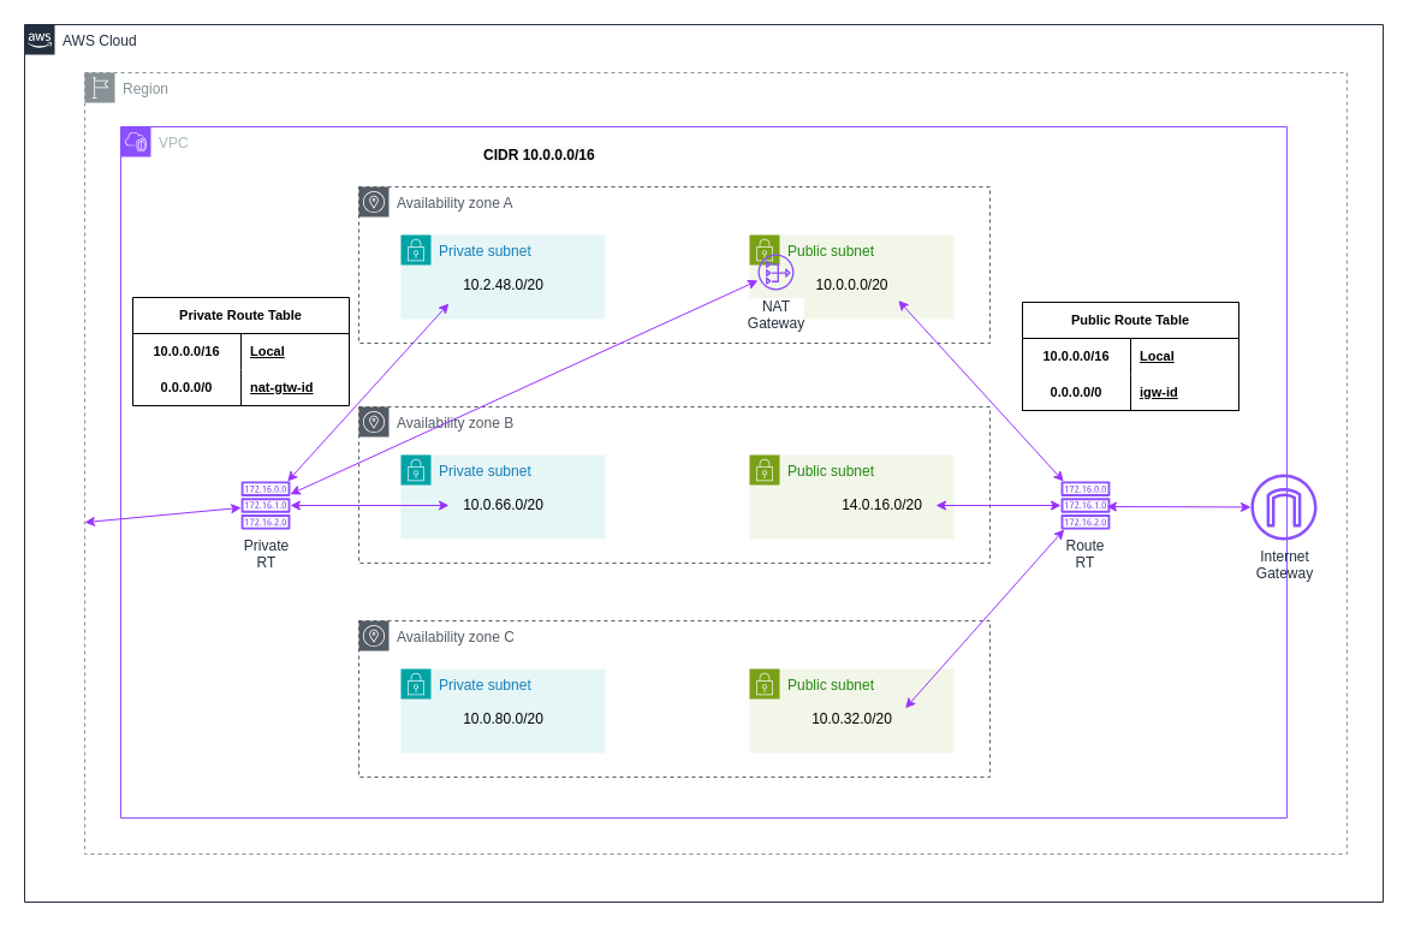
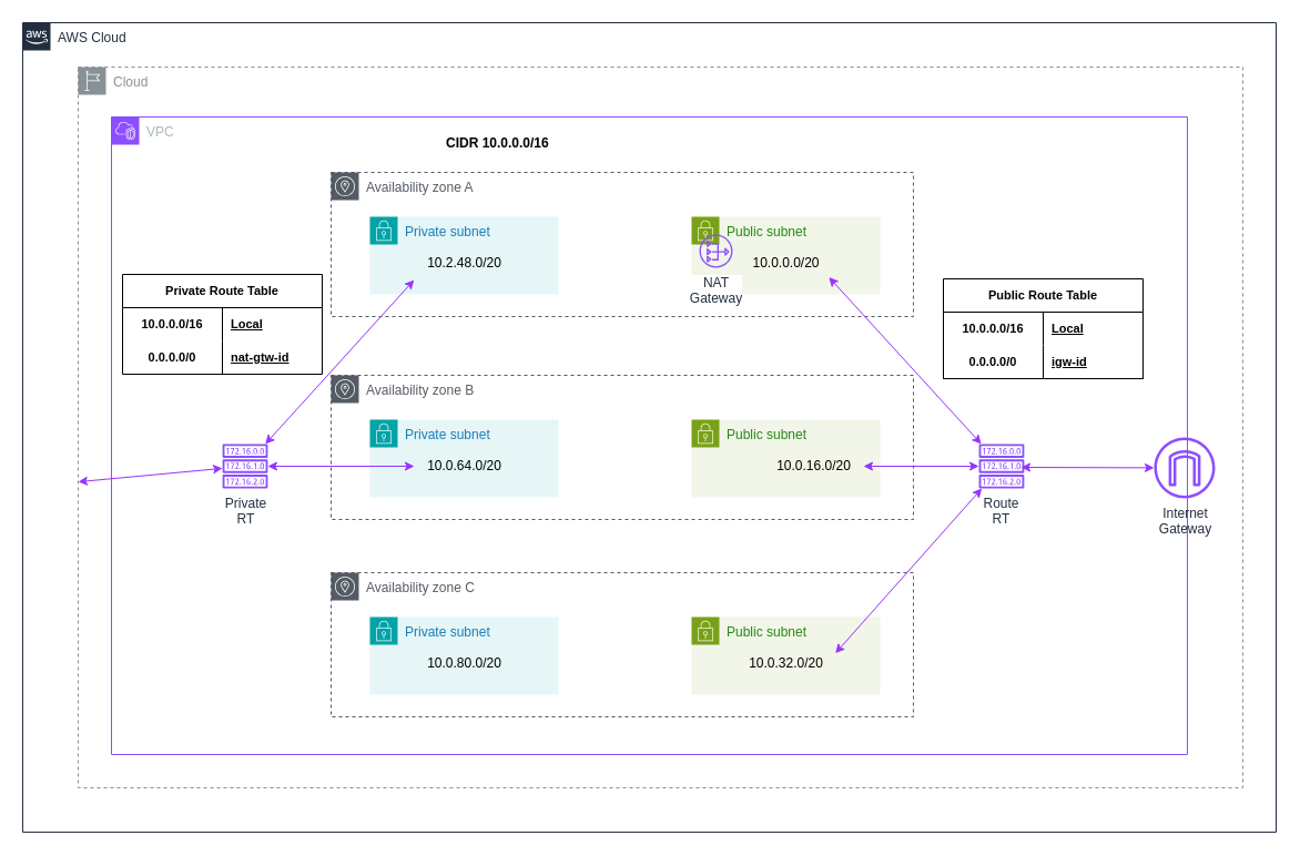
  <mxCell id="0" />
  <mxCell id="1" parent="0" />
  <mxCell id="2" value="AWS Cloud" style="points=[[0,0],[0.25,0],[0.5,0],[0.75,0],[1,0],[1,0.25],[1,0.5],[1,0.75],[1,1],[0.75,1],[0.5,1],[0.25,1],[0,1],[0,0.75],[0,0.5],[0,0.25]];outlineConnect=0;gradientColor=none;html=1;whiteSpace=wrap;fontSize=12;fontStyle=0;shape=mxgraph.aws4.group;grIcon=mxgraph.aws4.group_aws_cloud_alt;strokeColor=#232F3E;fillColor=none;verticalAlign=top;align=left;spacingLeft=30;fontColor=#232F3E;dashed=0;labelBackgroundColor=#ffffff;container=1;pointerEvents=0;collapsible=0;recursiveResize=0;" parent="1" vertex="1"><mxGeometry x="20" y="20" width="1130" height="730" as="geometry" /></mxCell>
- <mxCell id="3" value="Region" style="sketch=0;outlineConnect=0;gradientColor=none;html=1;whiteSpace=wrap;fontSize=12;fontStyle=0;shape=mxgraph.aws4.group;grIcon=mxgraph.aws4.group_region;strokeColor=#879196;fillColor=none;verticalAlign=top;align=left;spacingLeft=30;fontColor=#879196;dashed=1;" parent="2" vertex="1"><mxGeometry x="50" y="40" width="1050" height="650" as="geometry" /></mxCell>
+ <mxCell id="3" value="Cloud" style="sketch=0;outlineConnect=0;gradientColor=none;html=1;whiteSpace=wrap;fontSize=12;fontStyle=0;shape=mxgraph.aws4.group;grIcon=mxgraph.aws4.group_region;strokeColor=#879196;fillColor=none;verticalAlign=top;align=left;spacingLeft=30;fontColor=#879196;dashed=1;" parent="2" vertex="1"><mxGeometry x="50" y="40" width="1050" height="650" as="geometry" /></mxCell>
  <mxCell id="4" value="Availability zone C" style="sketch=0;outlineConnect=0;gradientColor=none;html=1;whiteSpace=wrap;fontSize=12;fontStyle=0;shape=mxgraph.aws4.group;grIcon=mxgraph.aws4.group_availability_zone;strokeColor=#545B64;fillColor=none;verticalAlign=top;align=left;spacingLeft=30;fontColor=#545B64;dashed=1;" parent="2" vertex="1"><mxGeometry x="278" y="496" width="525" height="130" as="geometry" /></mxCell>
  <mxCell id="5" value="Availability zone B" style="sketch=0;outlineConnect=0;gradientColor=none;html=1;whiteSpace=wrap;fontSize=12;fontStyle=0;shape=mxgraph.aws4.group;grIcon=mxgraph.aws4.group_availability_zone;strokeColor=#545B64;fillColor=none;verticalAlign=top;align=left;spacingLeft=30;fontColor=#545B64;dashed=1;" parent="2" vertex="1"><mxGeometry x="278" y="318" width="525" height="130" as="geometry" /></mxCell>
  <mxCell id="6" value="Availability zone A" style="sketch=0;outlineConnect=0;gradientColor=none;html=1;whiteSpace=wrap;fontSize=12;fontStyle=0;shape=mxgraph.aws4.group;grIcon=mxgraph.aws4.group_availability_zone;strokeColor=#545B64;fillColor=none;verticalAlign=top;align=left;spacingLeft=30;fontColor=#545B64;dashed=1;" parent="2" vertex="1"><mxGeometry x="278" y="135" width="525" height="130" as="geometry" /></mxCell>
  <mxCell id="7" value="VPC" style="points=[[0,0],[0.25,0],[0.5,0],[0.75,0],[1,0],[1,0.25],[1,0.5],[1,0.75],[1,1],[0.75,1],[0.5,1],[0.25,1],[0,1],[0,0.75],[0,0.5],[0,0.25]];outlineConnect=0;gradientColor=none;html=1;whiteSpace=wrap;fontSize=12;fontStyle=0;container=1;pointerEvents=0;collapsible=0;recursiveResize=0;shape=mxgraph.aws4.group;grIcon=mxgraph.aws4.group_vpc2;strokeColor=#8C4FFF;fillColor=none;verticalAlign=top;align=left;spacingLeft=30;fontColor=#AAB7B8;dashed=0;" parent="2" vertex="1"><mxGeometry x="80" y="85" width="970" height="575" as="geometry" /></mxCell>
  <mxCell id="8" value="Private subnet" style="points=[[0,0],[0.25,0],[0.5,0],[0.75,0],[1,0],[1,0.25],[1,0.5],[1,0.75],[1,1],[0.75,1],[0.5,1],[0.25,1],[0,1],[0,0.75],[0,0.5],[0,0.25]];outlineConnect=0;gradientColor=none;html=1;whiteSpace=wrap;fontSize=12;fontStyle=0;container=1;pointerEvents=0;collapsible=0;recursiveResize=0;shape=mxgraph.aws4.group;grIcon=mxgraph.aws4.group_security_group;grStroke=0;strokeColor=#00A4A6;fillColor=#E6F6F7;verticalAlign=top;align=left;spacingLeft=30;fontColor=#147EBA;dashed=0;" parent="7" vertex="1"><mxGeometry x="233" y="90" width="170" height="70" as="geometry" /></mxCell>
  <mxCell id="9" value="10.2.48&lt;span style=&quot;background-color: transparent; color: light-dark(rgb(0, 0, 0), rgb(255, 255, 255));&quot;&gt;.0/20&lt;/span&gt;" style="text;html=1;align=center;verticalAlign=middle;resizable=0;points=[];autosize=1;strokeColor=none;fillColor=none;" parent="8" vertex="1"><mxGeometry x="40" y="27" width="90" height="30" as="geometry" /></mxCell>
  <mxCell id="10" value="&lt;b style=&quot;forced-color-adjust: none; color: rgb(0, 0, 0); font-family: Helvetica; font-size: 12px; font-style: normal; font-variant-ligatures: normal; font-variant-caps: normal; letter-spacing: normal; orphans: 2; text-align: center; text-indent: 0px; text-transform: none; widows: 2; word-spacing: 0px; -webkit-text-stroke-width: 0px; white-space: nowrap; background-color: rgb(251, 251, 251); text-decoration-thickness: initial; text-decoration-style: initial; text-decoration-color: initial;&quot;&gt;CIDR 10.0.0.0/16&lt;/b&gt;" style="text;whiteSpace=wrap;html=1;" parent="7" vertex="1"><mxGeometry x="300" y="10" width="130" height="40" as="geometry" /></mxCell>
  <mxCell id="11" value="Public subnet" style="points=[[0,0],[0.25,0],[0.5,0],[0.75,0],[1,0],[1,0.25],[1,0.5],[1,0.75],[1,1],[0.75,1],[0.5,1],[0.25,1],[0,1],[0,0.75],[0,0.5],[0,0.25]];outlineConnect=0;gradientColor=none;html=1;whiteSpace=wrap;fontSize=12;fontStyle=0;container=1;pointerEvents=0;collapsible=0;recursiveResize=0;shape=mxgraph.aws4.group;grIcon=mxgraph.aws4.group_security_group;grStroke=0;strokeColor=#7AA116;fillColor=#F2F6E8;verticalAlign=top;align=left;spacingLeft=30;fontColor=#248814;dashed=0;" parent="7" vertex="1"><mxGeometry x="523" y="90" width="170" height="70" as="geometry" /></mxCell>
  <mxCell id="12" value="10.0.0.0/20" style="text;html=1;align=center;verticalAlign=middle;resizable=0;points=[];autosize=1;strokeColor=none;fillColor=none;" parent="11" vertex="1"><mxGeometry x="45" y="27" width="80" height="30" as="geometry" /></mxCell>
  <mxCell id="13" value="Private subnet" style="points=[[0,0],[0.25,0],[0.5,0],[0.75,0],[1,0],[1,0.25],[1,0.5],[1,0.75],[1,1],[0.75,1],[0.5,1],[0.25,1],[0,1],[0,0.75],[0,0.5],[0,0.25]];outlineConnect=0;gradientColor=none;html=1;whiteSpace=wrap;fontSize=12;fontStyle=0;container=1;pointerEvents=0;collapsible=0;recursiveResize=0;shape=mxgraph.aws4.group;grIcon=mxgraph.aws4.group_security_group;grStroke=0;strokeColor=#00A4A6;fillColor=#E6F6F7;verticalAlign=top;align=left;spacingLeft=30;fontColor=#147EBA;dashed=0;" parent="7" vertex="1"><mxGeometry x="233" y="273" width="170" height="70" as="geometry" /></mxCell>
- <mxCell id="14" value="10.0.66.0/20" style="text;html=1;align=center;verticalAlign=middle;resizable=0;points=[];autosize=1;strokeColor=none;fillColor=none;" parent="13" vertex="1"><mxGeometry x="40" y="27" width="90" height="30" as="geometry" /></mxCell>
+ <mxCell id="14" value="10.0.64.0/20" style="text;html=1;align=center;verticalAlign=middle;resizable=0;points=[];autosize=1;strokeColor=none;fillColor=none;" parent="13" vertex="1"><mxGeometry x="40" y="27" width="90" height="30" as="geometry" /></mxCell>
  <mxCell id="15" value="Public subnet" style="points=[[0,0],[0.25,0],[0.5,0],[0.75,0],[1,0],[1,0.25],[1,0.5],[1,0.75],[1,1],[0.75,1],[0.5,1],[0.25,1],[0,1],[0,0.75],[0,0.5],[0,0.25]];outlineConnect=0;gradientColor=none;html=1;whiteSpace=wrap;fontSize=12;fontStyle=0;container=1;pointerEvents=0;collapsible=0;recursiveResize=0;shape=mxgraph.aws4.group;grIcon=mxgraph.aws4.group_security_group;grStroke=0;strokeColor=#7AA116;fillColor=#F2F6E8;verticalAlign=top;align=left;spacingLeft=30;fontColor=#248814;dashed=0;" parent="7" vertex="1"><mxGeometry x="523" y="273" width="170" height="70" as="geometry" /></mxCell>
  <mxCell id="16" value="Public subnet" style="points=[[0,0],[0.25,0],[0.5,0],[0.75,0],[1,0],[1,0.25],[1,0.5],[1,0.75],[1,1],[0.75,1],[0.5,1],[0.25,1],[0,1],[0,0.75],[0,0.5],[0,0.25]];outlineConnect=0;gradientColor=none;html=1;whiteSpace=wrap;fontSize=12;fontStyle=0;container=1;pointerEvents=0;collapsible=0;recursiveResize=0;shape=mxgraph.aws4.group;grIcon=mxgraph.aws4.group_security_group;grStroke=0;strokeColor=#7AA116;fillColor=#F2F6E8;verticalAlign=top;align=left;spacingLeft=30;fontColor=#248814;dashed=0;" parent="7" vertex="1"><mxGeometry x="523" y="451" width="170" height="70" as="geometry" /></mxCell>
  <mxCell id="17" value="10.0.32.0/20" style="text;html=1;align=center;verticalAlign=middle;resizable=0;points=[];autosize=1;strokeColor=none;fillColor=none;" parent="16" vertex="1"><mxGeometry x="40" y="27" width="90" height="30" as="geometry" /></mxCell>
  <mxCell id="18" value="Private&lt;div&gt;RT&lt;/div&gt;" style="sketch=0;outlineConnect=0;fontColor=#232F3E;gradientColor=none;fillColor=#8C4FFF;strokeColor=none;dashed=0;verticalLabelPosition=bottom;verticalAlign=top;align=center;html=1;fontSize=12;fontStyle=0;aspect=fixed;pointerEvents=1;shape=mxgraph.aws4.route_table;" parent="7" vertex="1"><mxGeometry x="100" y="295" width="41.05" height="40" as="geometry" /></mxCell>
  <mxCell id="19" value="" style="endArrow=classic;startArrow=classic;html=1;rounded=0;strokeColor=light-dark(#9933FF,#FFFFFF);align=center;verticalAlign=middle;fontFamily=Helvetica;fontSize=11;fontColor=default;labelBackgroundColor=default;fillColor=#9933FF;entryX=-0.002;entryY=1;entryDx=0;entryDy=0;entryPerimeter=0;" parent="7" source="18" target="9" edge="1"><mxGeometry width="50" height="50" relative="1" as="geometry"><mxPoint x="578" y="305" as="sourcePoint" /><mxPoint x="628" y="255" as="targetPoint" /></mxGeometry></mxCell>
  <mxCell id="20" value="" style="endArrow=classic;startArrow=classic;html=1;rounded=0;strokeColor=light-dark(#9933FF,#FFFFFF);align=center;verticalAlign=middle;fontFamily=Helvetica;fontSize=11;fontColor=default;labelBackgroundColor=default;fillColor=#9933FF;" parent="7" source="18" target="14" edge="1"><mxGeometry width="50" height="50" relative="1" as="geometry"><mxPoint x="483" y="305" as="sourcePoint" /><mxPoint x="399" y="149" as="targetPoint" /></mxGeometry></mxCell>
  <mxCell id="21" value="Private Route Table" style="shape=table;startSize=30;container=1;collapsible=1;childLayout=tableLayout;fixedRows=1;rowLines=0;fontStyle=1;align=center;resizeLast=1;html=1;whiteSpace=wrap;fontFamily=Helvetica;fontSize=11;fontColor=default;labelBackgroundColor=default;" parent="7" vertex="1"><mxGeometry x="10" y="142" width="180" height="90" as="geometry"><mxRectangle x="1210" y="390" width="70" height="30" as="alternateBounds" /></mxGeometry></mxCell>
  <mxCell id="22" value="" style="shape=tableRow;horizontal=0;startSize=0;swimlaneHead=0;swimlaneBody=0;fillColor=none;collapsible=0;dropTarget=0;points=[[0,0.5],[1,0.5]];portConstraint=eastwest;top=0;left=0;right=0;bottom=0;html=1;fontFamily=Helvetica;fontSize=11;fontColor=default;labelBackgroundColor=default;" parent="21" vertex="1"><mxGeometry y="30" width="180" height="30" as="geometry" /></mxCell>
  <mxCell id="23" value="10.0.0.0/16" style="shape=partialRectangle;connectable=0;fillColor=none;top=0;left=0;bottom=0;right=0;fontStyle=1;overflow=hidden;html=1;whiteSpace=wrap;fontFamily=Helvetica;fontSize=11;fontColor=default;labelBackgroundColor=default;" parent="22" vertex="1"><mxGeometry width="90" height="30" as="geometry"><mxRectangle width="90" height="30" as="alternateBounds" /></mxGeometry></mxCell>
  <mxCell id="24" value="Local" style="shape=partialRectangle;connectable=0;fillColor=none;top=0;left=0;bottom=0;right=0;align=left;spacingLeft=6;fontStyle=5;overflow=hidden;html=1;whiteSpace=wrap;fontFamily=Helvetica;fontSize=11;fontColor=default;labelBackgroundColor=default;" parent="22" vertex="1"><mxGeometry x="90" width="90" height="30" as="geometry"><mxRectangle width="90" height="30" as="alternateBounds" /></mxGeometry></mxCell>
  <mxCell id="25" value="" style="shape=tableRow;horizontal=0;startSize=0;swimlaneHead=0;swimlaneBody=0;fillColor=none;collapsible=0;dropTarget=0;points=[[0,0.5],[1,0.5]];portConstraint=eastwest;top=0;left=0;right=0;bottom=0;html=1;fontFamily=Helvetica;fontSize=11;fontColor=default;labelBackgroundColor=default;" parent="21" vertex="1"><mxGeometry y="60" width="180" height="30" as="geometry" /></mxCell>
  <mxCell id="26" value="0.0.0.0/0" style="shape=partialRectangle;connectable=0;fillColor=none;top=0;left=0;bottom=0;right=0;fontStyle=1;overflow=hidden;html=1;whiteSpace=wrap;fontFamily=Helvetica;fontSize=11;fontColor=default;labelBackgroundColor=default;" parent="25" vertex="1"><mxGeometry width="90" height="30" as="geometry"><mxRectangle width="90" height="30" as="alternateBounds" /></mxGeometry></mxCell>
  <mxCell id="27" value="nat-gtw-id" style="shape=partialRectangle;connectable=0;fillColor=none;top=0;left=0;bottom=0;right=0;align=left;spacingLeft=6;fontStyle=5;overflow=hidden;html=1;whiteSpace=wrap;fontFamily=Helvetica;fontSize=11;fontColor=default;labelBackgroundColor=default;" parent="25" vertex="1"><mxGeometry x="90" width="90" height="30" as="geometry"><mxRectangle width="90" height="30" as="alternateBounds" /></mxGeometry></mxCell>
  <mxCell id="28" value="Private subnet" style="points=[[0,0],[0.25,0],[0.5,0],[0.75,0],[1,0],[1,0.25],[1,0.5],[1,0.75],[1,1],[0.75,1],[0.5,1],[0.25,1],[0,1],[0,0.75],[0,0.5],[0,0.25]];outlineConnect=0;gradientColor=none;html=1;whiteSpace=wrap;fontSize=12;fontStyle=0;container=1;pointerEvents=0;collapsible=0;recursiveResize=0;shape=mxgraph.aws4.group;grIcon=mxgraph.aws4.group_security_group;grStroke=0;strokeColor=#00A4A6;fillColor=#E6F6F7;verticalAlign=top;align=left;spacingLeft=30;fontColor=#147EBA;dashed=0;" parent="2" vertex="1"><mxGeometry x="313" y="536" width="170" height="70" as="geometry" /></mxCell>
  <mxCell id="29" value="10.0.80.0/20" style="text;html=1;align=center;verticalAlign=middle;resizable=0;points=[];autosize=1;strokeColor=none;fillColor=none;" parent="28" vertex="1"><mxGeometry x="40" y="27" width="90" height="30" as="geometry" /></mxCell>
- <mxCell id="30" value="14.0.16.0/20" style="text;html=1;align=center;verticalAlign=middle;resizable=0;points=[];autosize=1;strokeColor=none;fillColor=none;" parent="2" vertex="1"><mxGeometry x="668" y="385" width="90" height="30" as="geometry" /></mxCell>
+ <mxCell id="30" value="10.0.16.0/20" style="text;html=1;align=center;verticalAlign=middle;resizable=0;points=[];autosize=1;strokeColor=none;fillColor=none;" parent="2" vertex="1"><mxGeometry x="668" y="385" width="90" height="30" as="geometry" /></mxCell>
  <mxCell id="31" value="Internet&lt;br&gt;Gateway" style="sketch=0;outlineConnect=0;fontColor=#232F3E;gradientColor=none;fillColor=#8C4FFF;strokeColor=none;dashed=0;verticalLabelPosition=bottom;verticalAlign=top;align=center;html=1;fontSize=12;fontStyle=0;aspect=fixed;pointerEvents=1;shape=mxgraph.aws4.internet_gateway;" parent="2" vertex="1"><mxGeometry x="1020" y="374" width="55" height="55" as="geometry" /></mxCell>
  <mxCell id="32" value="Route&lt;div&gt;RT&lt;/div&gt;" style="sketch=0;outlineConnect=0;fontColor=#232F3E;gradientColor=none;fillColor=#8C4FFF;strokeColor=none;dashed=0;verticalLabelPosition=bottom;verticalAlign=top;align=center;html=1;fontSize=12;fontStyle=0;aspect=fixed;pointerEvents=1;shape=mxgraph.aws4.route_table;" parent="2" vertex="1"><mxGeometry x="861.95" y="380" width="41.05" height="40" as="geometry" /></mxCell>
  <mxCell id="33" value="" style="endArrow=classic;startArrow=classic;html=1;rounded=0;strokeColor=light-dark(#9933FF,#FFFFFF);align=center;verticalAlign=middle;fontFamily=Helvetica;fontSize=11;fontColor=default;labelBackgroundColor=default;fillColor=#9933FF;" parent="2" source="18" target="3" edge="1"><mxGeometry width="50" height="50" relative="1" as="geometry"><mxPoint x="553" y="410" as="sourcePoint" /><mxPoint x="478" y="410" as="targetPoint" /></mxGeometry></mxCell>
  <mxCell id="34" value="" style="endArrow=classic;startArrow=classic;html=1;rounded=0;strokeColor=light-dark(#9933FF,#FFFFFF);align=center;verticalAlign=middle;fontFamily=Helvetica;fontSize=11;fontColor=default;labelBackgroundColor=default;fillColor=#9933FF;entryX=0.985;entryY=0.917;entryDx=0;entryDy=0;entryPerimeter=0;" parent="2" source="32" target="12" edge="1"><mxGeometry width="50" height="50" relative="1" as="geometry"><mxPoint x="583" y="390" as="sourcePoint" /><mxPoint x="479" y="234" as="targetPoint" /></mxGeometry></mxCell>
  <mxCell id="35" value="" style="endArrow=classic;startArrow=classic;html=1;rounded=0;strokeColor=light-dark(#9933FF,#FFFFFF);align=center;verticalAlign=middle;fontFamily=Helvetica;fontSize=11;fontColor=default;labelBackgroundColor=default;fillColor=#9933FF;" parent="2" source="32" target="30" edge="1"><mxGeometry width="50" height="50" relative="1" as="geometry"><mxPoint x="876" y="383" as="sourcePoint" /><mxPoint x="762" y="240" as="targetPoint" /></mxGeometry></mxCell>
  <mxCell id="36" value="" style="endArrow=classic;startArrow=classic;html=1;rounded=0;strokeColor=light-dark(#9933FF,#FFFFFF);align=center;verticalAlign=middle;fontFamily=Helvetica;fontSize=11;fontColor=default;labelBackgroundColor=default;fillColor=#9933FF;entryX=0.996;entryY=0.189;entryDx=0;entryDy=0;entryPerimeter=0;" parent="2" source="32" target="17" edge="1"><mxGeometry width="50" height="50" relative="1" as="geometry"><mxPoint x="872" y="404" as="sourcePoint" /><mxPoint x="768" y="408" as="targetPoint" /></mxGeometry></mxCell>
  <mxCell id="37" value="Public Route Table" style="shape=table;startSize=30;container=1;collapsible=1;childLayout=tableLayout;fixedRows=1;rowLines=0;fontStyle=1;align=center;resizeLast=1;html=1;whiteSpace=wrap;fontFamily=Helvetica;fontSize=11;fontColor=default;labelBackgroundColor=default;" parent="2" vertex="1"><mxGeometry x="830" y="231" width="180" height="90" as="geometry"><mxRectangle x="1040" y="350" width="70" height="30" as="alternateBounds" /></mxGeometry></mxCell>
  <mxCell id="38" value="" style="shape=tableRow;horizontal=0;startSize=0;swimlaneHead=0;swimlaneBody=0;fillColor=none;collapsible=0;dropTarget=0;points=[[0,0.5],[1,0.5]];portConstraint=eastwest;top=0;left=0;right=0;bottom=0;html=1;fontFamily=Helvetica;fontSize=11;fontColor=default;labelBackgroundColor=default;" parent="37" vertex="1"><mxGeometry y="30" width="180" height="30" as="geometry" /></mxCell>
  <mxCell id="39" value="10.0.0.0/16" style="shape=partialRectangle;connectable=0;fillColor=none;top=0;left=0;bottom=0;right=0;fontStyle=1;overflow=hidden;html=1;whiteSpace=wrap;fontFamily=Helvetica;fontSize=11;fontColor=default;labelBackgroundColor=default;" parent="38" vertex="1"><mxGeometry width="90" height="30" as="geometry"><mxRectangle width="90" height="30" as="alternateBounds" /></mxGeometry></mxCell>
  <mxCell id="40" value="Local" style="shape=partialRectangle;connectable=0;fillColor=none;top=0;left=0;bottom=0;right=0;align=left;spacingLeft=6;fontStyle=5;overflow=hidden;html=1;whiteSpace=wrap;fontFamily=Helvetica;fontSize=11;fontColor=default;labelBackgroundColor=default;" parent="38" vertex="1"><mxGeometry x="90" width="90" height="30" as="geometry"><mxRectangle width="90" height="30" as="alternateBounds" /></mxGeometry></mxCell>
  <mxCell id="41" value="" style="shape=tableRow;horizontal=0;startSize=0;swimlaneHead=0;swimlaneBody=0;fillColor=none;collapsible=0;dropTarget=0;points=[[0,0.5],[1,0.5]];portConstraint=eastwest;top=0;left=0;right=0;bottom=1;html=1;fontFamily=Helvetica;fontSize=11;fontColor=default;labelBackgroundColor=default;" parent="37" vertex="1"><mxGeometry y="60" width="180" height="30" as="geometry" /></mxCell>
  <mxCell id="42" value="0.0.0.0/0" style="shape=partialRectangle;connectable=0;fillColor=none;top=0;left=0;bottom=0;right=0;fontStyle=1;overflow=hidden;html=1;whiteSpace=wrap;fontFamily=Helvetica;fontSize=11;fontColor=default;labelBackgroundColor=default;" parent="41" vertex="1"><mxGeometry width="90" height="30" as="geometry"><mxRectangle width="90" height="30" as="alternateBounds" /></mxGeometry></mxCell>
  <mxCell id="43" value="igw-id" style="shape=partialRectangle;connectable=0;fillColor=none;top=0;left=0;bottom=0;right=0;align=left;spacingLeft=6;fontStyle=5;overflow=hidden;html=1;whiteSpace=wrap;fontFamily=Helvetica;fontSize=11;fontColor=default;labelBackgroundColor=default;" parent="41" vertex="1"><mxGeometry x="90" width="90" height="30" as="geometry"><mxRectangle width="90" height="30" as="alternateBounds" /></mxGeometry></mxCell>
  <mxCell id="44" value="NAT&lt;div&gt;Gateway&lt;/div&gt;" style="sketch=0;outlineConnect=0;fontColor=#232F3E;gradientColor=none;fillColor=#8C4FFF;strokeColor=none;dashed=0;verticalLabelPosition=bottom;verticalAlign=top;align=center;html=1;fontSize=12;fontStyle=0;aspect=fixed;pointerEvents=1;shape=mxgraph.aws4.nat_gateway;fontFamily=Helvetica;labelBackgroundColor=default;" parent="2" vertex="1"><mxGeometry x="610" y="191" width="30" height="30" as="geometry" /></mxCell>
- <mxCell id="45" value="" style="endArrow=classic;startArrow=classic;html=1;rounded=0;strokeColor=light-dark(#9933FF,#FFFFFF);align=center;verticalAlign=middle;fontFamily=Helvetica;fontSize=11;fontColor=default;labelBackgroundColor=default;fillColor=#9933FF;" parent="2" source="18" target="44" edge="1"><mxGeometry width="50" height="50" relative="1" as="geometry"><mxPoint x="229" y="390" as="sourcePoint" /><mxPoint x="363" y="242" as="targetPoint" /></mxGeometry></mxCell>
  <mxCell id="46" value="" style="endArrow=classic;startArrow=classic;html=1;rounded=0;strokeColor=light-dark(#9933FF,#FFFFFF);align=center;verticalAlign=middle;fontFamily=Helvetica;fontSize=11;fontColor=default;labelBackgroundColor=default;fillColor=#9933FF;" parent="1" source="31" edge="1"><mxGeometry width="50" height="50" relative="1" as="geometry"><mxPoint x="944" y="421" as="sourcePoint" /><mxPoint x="920" y="421" as="targetPoint" /></mxGeometry></mxCell>
